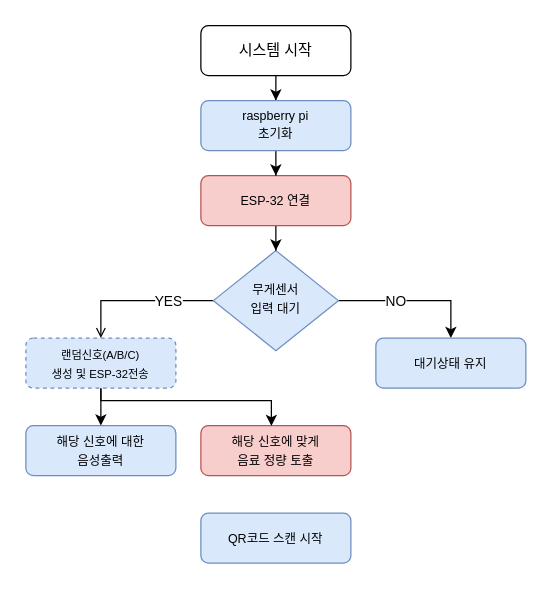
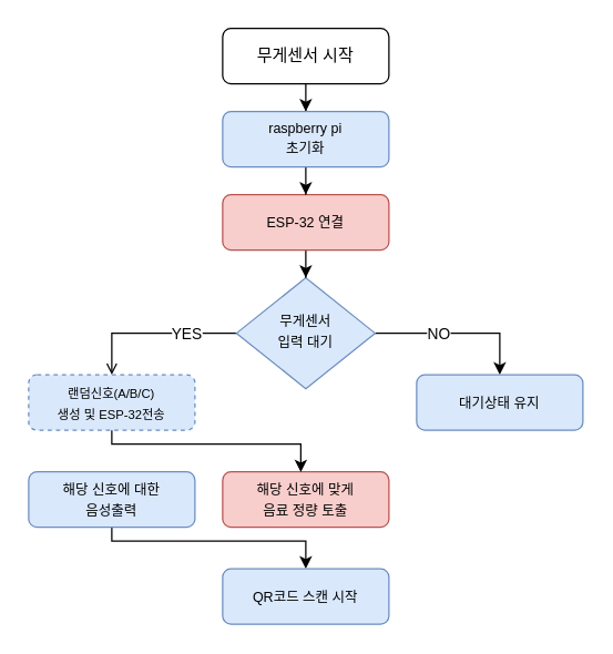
  <mxCell id="0" />
  <mxCell id="1" parent="0" />
  <mxCell id="2" value="" style="edgeStyle=orthogonalEdgeStyle;rounded=0;orthogonalLoop=1;jettySize=auto;html=1;" edge="1" parent="1" source="3" target="17"><mxGeometry relative="1" as="geometry" /></mxCell>
- <mxCell id="3" value="시스템 시작" style="rounded=1;whiteSpace=wrap;html=1;fontSize=12;glass=0;strokeWidth=1;shadow=0;" parent="1" vertex="1"><mxGeometry x="160" y="20" width="120" height="40" as="geometry" /></mxCell>
+ <mxCell id="3" value="무게센서 시작" style="rounded=1;whiteSpace=wrap;html=1;fontSize=12;glass=0;strokeWidth=1;shadow=0;" parent="1" vertex="1"><mxGeometry x="160" y="20" width="120" height="40" as="geometry" /></mxCell>
  <mxCell id="4" style="edgeStyle=orthogonalEdgeStyle;rounded=0;orthogonalLoop=1;jettySize=auto;html=1;exitX=1;exitY=0.5;exitDx=0;exitDy=0;entryX=0.5;entryY=0;entryDx=0;entryDy=0;" edge="1" parent="1" source="8" target="9"><mxGeometry relative="1" as="geometry" /></mxCell>
  <mxCell id="5" value="NO" style="edgeLabel;html=1;align=center;verticalAlign=middle;resizable=0;points=[];" vertex="1" connectable="0" parent="4"><mxGeometry x="0.149" y="1" relative="1" as="geometry"><mxPoint x="-24" y="1" as="offset" /></mxGeometry></mxCell>
  <mxCell id="6" style="edgeStyle=orthogonalEdgeStyle;rounded=0;orthogonalLoop=1;jettySize=auto;html=1;exitX=0;exitY=0.5;exitDx=0;exitDy=0;entryX=0.5;entryY=0;entryDx=0;entryDy=0;endArrow=open;" edge="1" parent="1" source="8" target="19"><mxGeometry relative="1" as="geometry" /></mxCell>
  <mxCell id="7" value="YES" style="edgeLabel;html=1;align=center;verticalAlign=middle;resizable=0;points=[];" vertex="1" connectable="0" parent="6"><mxGeometry x="-0.383" relative="1" as="geometry"><mxPoint as="offset" /></mxGeometry></mxCell>
  <mxCell id="8" value="&lt;span style=&quot;font-size: 10px;&quot;&gt;무게센서&lt;/span&gt;&lt;div&gt;&lt;span style=&quot;font-size: 10px;&quot;&gt;입력 대기&lt;/span&gt;&lt;/div&gt;" style="rhombus;whiteSpace=wrap;html=1;shadow=0;fontFamily=Helvetica;fontSize=12;align=center;strokeWidth=1;spacing=6;spacingTop=-4;fillColor=#dae8fc;strokeColor=#6c8ebf;" parent="1" vertex="1"><mxGeometry x="170" y="200" width="100" height="80" as="geometry" /></mxCell>
  <mxCell id="9" value="&lt;font style=&quot;font-size: 10px;&quot;&gt;대기상태 유지&lt;/font&gt;" style="rounded=1;whiteSpace=wrap;html=1;fontSize=12;glass=0;strokeWidth=1;shadow=0;fillColor=#dae8fc;strokeColor=#6c8ebf;" parent="1" vertex="1"><mxGeometry x="300" y="270" width="120" height="40" as="geometry" /></mxCell>
  <mxCell id="10" value="" style="edgeStyle=orthogonalEdgeStyle;rounded=0;orthogonalLoop=1;jettySize=auto;html=1;" edge="1" parent="1" source="11" target="8"><mxGeometry relative="1" as="geometry" /></mxCell>
  <mxCell id="11" value="&lt;font style=&quot;font-size: 10px;&quot;&gt;ESP-32 연결&lt;/font&gt;" style="rounded=1;whiteSpace=wrap;html=1;fontSize=12;glass=0;strokeWidth=1;shadow=0;fillColor=#f8cecc;strokeColor=#b85450;" vertex="1" parent="1"><mxGeometry x="160" y="140" width="120" height="40" as="geometry" /></mxCell>
+ <mxCell id="12" style="edgeStyle=orthogonalEdgeStyle;rounded=0;orthogonalLoop=1;jettySize=auto;html=1;exitX=0.5;exitY=1;exitDx=0;exitDy=0;entryX=0.5;entryY=0;entryDx=0;entryDy=0;" edge="1" parent="1" source="13" target="15"><mxGeometry relative="1" as="geometry"><Array as="points"><mxPoint x="80" y="390" /><mxPoint x="220" y="390" /></Array></mxGeometry></mxCell>
  <mxCell id="13" value="&lt;span style=&quot;font-size: 10px;&quot;&gt;해당 신호에 대한&lt;/span&gt;&lt;div&gt;&lt;span style=&quot;font-size: 10px;&quot;&gt;음성출력&lt;/span&gt;&lt;/div&gt;" style="rounded=1;whiteSpace=wrap;html=1;fontSize=12;glass=0;strokeWidth=1;shadow=0;fillColor=#dae8fc;strokeColor=#6c8ebf;" vertex="1" parent="1"><mxGeometry x="20" y="340" width="120" height="40" as="geometry" /></mxCell>
  <mxCell id="14" value="&lt;font style=&quot;font-size: 10px;&quot;&gt;해당 신호에 맞게&lt;/font&gt;&lt;div&gt;&lt;font style=&quot;font-size: 10px;&quot;&gt;음료 정량 토출&lt;/font&gt;&lt;/div&gt;" style="rounded=1;whiteSpace=wrap;html=1;fontSize=12;glass=0;strokeWidth=1;shadow=0;fillColor=#f8cecc;strokeColor=#b85450;" vertex="1" parent="1"><mxGeometry x="160" y="340" width="120" height="40" as="geometry" /></mxCell>
  <mxCell id="15" value="&lt;font style=&quot;font-size: 10px;&quot;&gt;QR코드 스캔 시작&lt;/font&gt;" style="rounded=1;whiteSpace=wrap;html=1;fontSize=12;glass=0;strokeWidth=1;shadow=0;fillColor=#dae8fc;strokeColor=#6c8ebf;" vertex="1" parent="1"><mxGeometry x="160" y="410" width="120" height="40" as="geometry" /></mxCell>
  <mxCell id="16" value="" style="edgeStyle=orthogonalEdgeStyle;rounded=0;orthogonalLoop=1;jettySize=auto;html=1;" edge="1" parent="1" source="17" target="11"><mxGeometry relative="1" as="geometry" /></mxCell>
  <mxCell id="17" value="&lt;div&gt;&lt;font style=&quot;forced-color-adjust: none; color: rgb(0, 0, 0); font-family: Helvetica; font-style: normal; font-variant-ligatures: normal; font-variant-caps: normal; font-weight: 400; letter-spacing: normal; orphans: 2; text-align: center; text-indent: 0px; text-transform: none; widows: 2; word-spacing: 0px; -webkit-text-stroke-width: 0px; white-space: normal; text-decoration-thickness: initial; text-decoration-style: initial; text-decoration-color: initial; font-size: 10px; background-color: light-dark(#ffffff, var(--ge-dark-color, #121212));&quot;&gt;&lt;br&gt;&lt;/font&gt;&lt;/div&gt;&lt;font style=&quot;forced-color-adjust: none; color: rgb(0, 0, 0); font-family: Helvetica; font-style: normal; font-variant-ligatures: normal; font-variant-caps: normal; font-weight: 400; letter-spacing: normal; orphans: 2; text-align: center; text-indent: 0px; text-transform: none; widows: 2; word-spacing: 0px; -webkit-text-stroke-width: 0px; white-space: normal; text-decoration-thickness: initial; text-decoration-style: initial; text-decoration-color: initial; font-size: 10px; background-color: light-dark(#ffffff, var(--ge-dark-color, #121212));&quot;&gt;&lt;div&gt;&lt;span style=&quot;color: light-dark(rgb(0, 0, 0), rgb(237, 237, 237));&quot;&gt;raspberry pi&lt;/span&gt;&lt;/div&gt;&lt;div style=&quot;font-size: 12px;&quot;&gt;&lt;font style=&quot;font-size: 10px;&quot;&gt;초기화&lt;/font&gt;&lt;/div&gt;&lt;/font&gt;&lt;div&gt;&lt;br&gt;&lt;/div&gt;" style="rounded=1;whiteSpace=wrap;html=1;fontSize=12;glass=0;strokeWidth=1;shadow=0;fillColor=#dae8fc;strokeColor=#6c8ebf;" vertex="1" parent="1"><mxGeometry x="160" y="80" width="120" height="40" as="geometry" /></mxCell>
- <mxCell id="18" value="" style="edgeStyle=orthogonalEdgeStyle;rounded=0;orthogonalLoop=1;jettySize=auto;html=1;" edge="1" parent="1" source="19" target="13"><mxGeometry relative="1" as="geometry" /></mxCell>
  <mxCell id="19" value="&lt;font style=&quot;font-size: 9px;&quot;&gt;랜덤신호(A/B/C)&lt;/font&gt;&lt;div&gt;&lt;font style=&quot;font-size: 9px;&quot;&gt;생성&amp;nbsp;&lt;span style=&quot;background-color: transparent; color: light-dark(rgb(0, 0, 0), rgb(255, 255, 255));&quot;&gt;및 ESP-32전송&lt;/span&gt;&lt;/font&gt;&lt;/div&gt;" style="rounded=1;whiteSpace=wrap;html=1;fontSize=12;glass=0;strokeWidth=1;shadow=0;fillColor=#dae8fc;strokeColor=#6c8ebf;dashed=1;" vertex="1" parent="1"><mxGeometry x="20" y="270" width="120" height="40" as="geometry" /></mxCell>
  <mxCell id="20" style="edgeStyle=orthogonalEdgeStyle;rounded=0;orthogonalLoop=1;jettySize=auto;html=1;exitX=0.5;exitY=1;exitDx=0;exitDy=0;entryX=0.47;entryY=0.007;entryDx=0;entryDy=0;entryPerimeter=0;" edge="1" parent="1" source="19" target="14"><mxGeometry relative="1" as="geometry"><Array as="points"><mxPoint x="80" y="320" /><mxPoint x="216" y="320" /></Array></mxGeometry></mxCell>
